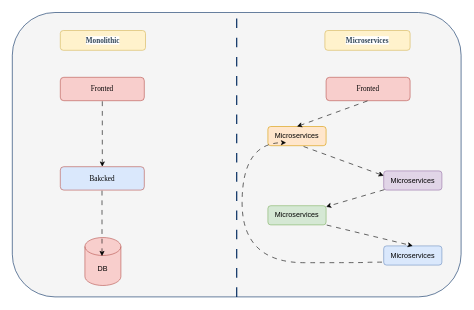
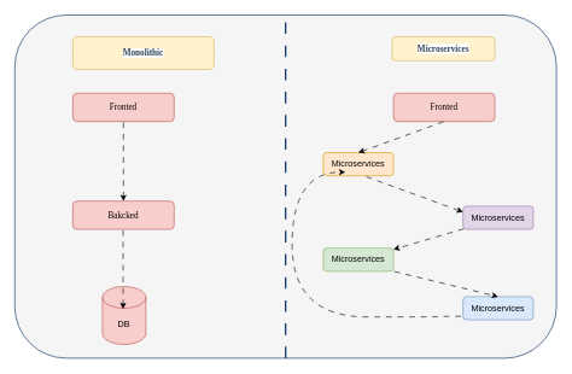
  <mxCell id="0" />
  <mxCell id="1" parent="0" />
  <mxCell id="2" value="" style="rounded=1;whiteSpace=wrap;html=1;fillColor=#f5f5f5;fontColor=#333333;strokeColor=#052d61;gradientColor=none;" vertex="1" parent="1"><mxGeometry x="20" y="20" width="748" height="474" as="geometry" /></mxCell>
- <mxCell id="3" value="&lt;span style=&quot;color: rgb(48, 68, 85); font-weight: 700; orphans: 4; text-align: start; white-space-collapse: preserve; background-color: rgb(255, 255, 255);&quot;&gt;&lt;font face=&quot;Comic Sans MS&quot;&gt;Monolithic&lt;/font&gt;&lt;/span&gt;" style="rounded=1;whiteSpace=wrap;html=1;fillColor=#fff2cc;strokeColor=#d6b656;" vertex="1" parent="1"><mxGeometry x="100" y="50" width="142" height="33" as="geometry" /></mxCell>
+ <mxCell id="3" value="&lt;span style=&quot;color: rgb(48, 68, 85); font-weight: 700; orphans: 4; text-align: start; white-space-collapse: preserve; background-color: rgb(255, 255, 255);&quot;&gt;&lt;font face=&quot;Comic Sans MS&quot;&gt;Monolithic&lt;/font&gt;&lt;/span&gt;" style="rounded=1;whiteSpace=wrap;html=1;fillColor=#fff2cc;strokeColor=#d6b656;" vertex="1" parent="1"><mxGeometry x="100" y="50" width="195" height="45" as="geometry" /></mxCell>
  <mxCell id="4" value="&lt;span style=&quot;color: rgb(48, 68, 85); font-weight: 700; orphans: 4; text-align: start; white-space-collapse: preserve; background-color: rgb(255, 255, 255);&quot;&gt;&lt;font face=&quot;Comic Sans MS&quot;&gt;Microservices&lt;/font&gt;&lt;/span&gt;" style="rounded=1;whiteSpace=wrap;html=1;fillColor=#fff2cc;strokeColor=#d6b656;" vertex="1" parent="1"><mxGeometry x="541" y="50" width="142" height="33" as="geometry" /></mxCell>
  <mxCell id="5" value="" style="endArrow=none;dashed=1;html=1;dashPattern=8 8;strokeWidth=2;rounded=0;entryX=0.5;entryY=0;entryDx=0;entryDy=0;exitX=0.5;exitY=1;exitDx=0;exitDy=0;strokeColor=#052d61;" edge="1" parent="1" source="2" target="2"><mxGeometry width="50" height="50" relative="1" as="geometry"><mxPoint x="367" y="272" as="sourcePoint" /><mxPoint x="417" y="222" as="targetPoint" /></mxGeometry></mxCell>
  <mxCell id="6" value="&lt;font face=&quot;Comic Sans MS&quot;&gt;Fronted&lt;/font&gt;" style="rounded=1;whiteSpace=wrap;html=1;fillColor=#f8cecc;strokeColor=#b85450;" vertex="1" parent="1"><mxGeometry x="100" y="128" width="140" height="39" as="geometry" /></mxCell>
- <mxCell id="7" value="&lt;font face=&quot;Comic Sans MS&quot;&gt;Bakcked&lt;/font&gt;" style="rounded=1;whiteSpace=wrap;html=1;fillColor=#dae8fc;strokeColor=#b85450;" vertex="1" parent="1"><mxGeometry x="100" y="277" width="140" height="39" as="geometry" /></mxCell>
+ <mxCell id="7" value="&lt;font face=&quot;Comic Sans MS&quot;&gt;Bakcked&lt;/font&gt;" style="rounded=1;whiteSpace=wrap;html=1;fillColor=#f8cecc;strokeColor=#b85450;" vertex="1" parent="1"><mxGeometry x="100" y="277" width="140" height="39" as="geometry" /></mxCell>
  <mxCell id="8" value="DB" style="shape=cylinder3;whiteSpace=wrap;html=1;boundedLbl=1;backgroundOutline=1;size=15;fillColor=#f8cecc;strokeColor=#b85450;" vertex="1" parent="1"><mxGeometry x="141" y="395" width="60" height="80" as="geometry" /></mxCell>
  <mxCell id="9" value="" style="endArrow=classic;html=1;rounded=0;exitX=0.5;exitY=1;exitDx=0;exitDy=0;flowAnimation=1;" edge="1" parent="1" source="6" target="7"><mxGeometry width="50" height="50" relative="1" as="geometry"><mxPoint x="367" y="272" as="sourcePoint" /><mxPoint x="417" y="222" as="targetPoint" /></mxGeometry></mxCell>
  <mxCell id="10" value="" style="endArrow=classic;html=1;rounded=0;exitX=0.5;exitY=1;exitDx=0;exitDy=0;flowAnimation=1;" edge="1" parent="1"><mxGeometry width="50" height="50" relative="1" as="geometry"><mxPoint x="169.5" y="316" as="sourcePoint" /><mxPoint x="169.5" y="426" as="targetPoint" /></mxGeometry></mxCell>
  <mxCell id="11" value="&lt;font face=&quot;Comic Sans MS&quot;&gt;Fronted&lt;/font&gt;" style="rounded=1;whiteSpace=wrap;html=1;fillColor=#f8cecc;strokeColor=#b85450;" vertex="1" parent="1"><mxGeometry x="543" y="128" width="140" height="39" as="geometry" /></mxCell>
  <mxCell id="12" value="Microservices" style="rounded=1;whiteSpace=wrap;html=1;fillColor=#ffe6cc;strokeColor=#d79b00;" vertex="1" parent="1"><mxGeometry x="446" y="210" width="97" height="32" as="geometry" /></mxCell>
  <mxCell id="13" value="Microservices" style="rounded=1;whiteSpace=wrap;html=1;fillColor=#e1d5e7;strokeColor=#9673a6;" vertex="1" parent="1"><mxGeometry x="639" y="284" width="97" height="32" as="geometry" /></mxCell>
  <mxCell id="14" value="Microservices" style="rounded=1;whiteSpace=wrap;html=1;fillColor=#d5e8d4;strokeColor=#82b366;" vertex="1" parent="1"><mxGeometry x="446" y="342" width="97" height="32" as="geometry" /></mxCell>
  <mxCell id="15" style="edgeStyle=orthogonalEdgeStyle;rounded=0;orthogonalLoop=1;jettySize=auto;html=1;exitX=0.5;exitY=1;exitDx=0;exitDy=0;entryX=0.5;entryY=1;entryDx=0;entryDy=0;curved=1;flowAnimation=1;" edge="1" parent="1"><mxGeometry relative="1" as="geometry"><mxPoint x="669.4" y="436" as="sourcePoint" /><mxPoint x="476.4" y="237" as="targetPoint" /><Array as="points"><mxPoint x="611" y="436" /><mxPoint x="611" y="437" /><mxPoint x="403" y="437" /><mxPoint x="403" y="237" /></Array></mxGeometry></mxCell>
  <mxCell id="16" value="Microservices" style="rounded=1;whiteSpace=wrap;html=1;fillColor=#dae8fc;strokeColor=#6c8ebf;" vertex="1" parent="1"><mxGeometry x="639" y="409" width="97" height="32" as="geometry" /></mxCell>
  <mxCell id="17" value="" style="endArrow=classic;html=1;rounded=0;exitX=0.5;exitY=1;exitDx=0;exitDy=0;entryX=0.5;entryY=0;entryDx=0;entryDy=0;flowAnimation=1;" edge="1" parent="1" source="11" target="12"><mxGeometry width="50" height="50" relative="1" as="geometry"><mxPoint x="367" y="272" as="sourcePoint" /><mxPoint x="417" y="222" as="targetPoint" /></mxGeometry></mxCell>
  <mxCell id="18" value="" style="endArrow=classic;html=1;rounded=0;exitX=0.603;exitY=1.031;exitDx=0;exitDy=0;exitPerimeter=0;entryX=0;entryY=0.25;entryDx=0;entryDy=0;flowAnimation=1;" edge="1" parent="1" source="12" target="13"><mxGeometry width="50" height="50" relative="1" as="geometry"><mxPoint x="367" y="272" as="sourcePoint" /><mxPoint x="417" y="222" as="targetPoint" /></mxGeometry></mxCell>
  <mxCell id="19" value="" style="endArrow=classic;html=1;rounded=0;flowAnimation=1;" edge="1" parent="1" target="14"><mxGeometry width="50" height="50" relative="1" as="geometry"><mxPoint x="641" y="315" as="sourcePoint" /><mxPoint x="649" y="302" as="targetPoint" /></mxGeometry></mxCell>
  <mxCell id="20" value="" style="endArrow=classic;html=1;rounded=0;entryX=0.5;entryY=0;entryDx=0;entryDy=0;exitX=1;exitY=1;exitDx=0;exitDy=0;flowAnimation=1;" edge="1" parent="1" source="14" target="16"><mxGeometry width="50" height="50" relative="1" as="geometry"><mxPoint x="651" y="325" as="sourcePoint" /><mxPoint x="553" y="354" as="targetPoint" /></mxGeometry></mxCell>
